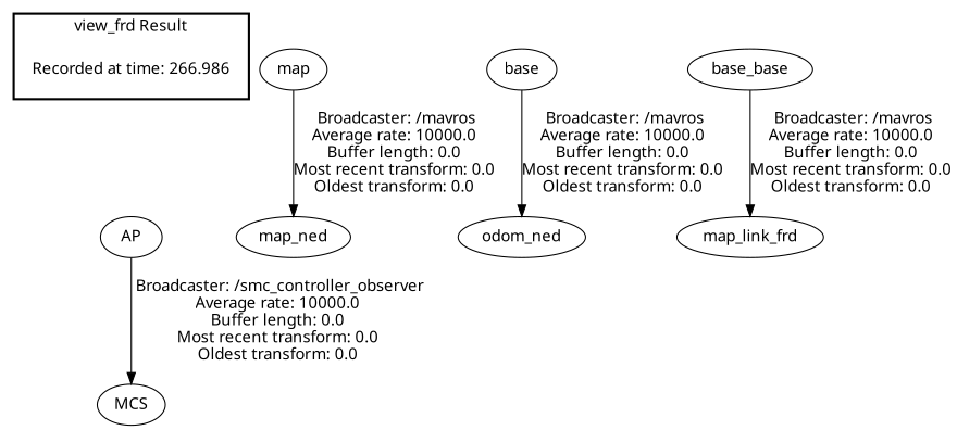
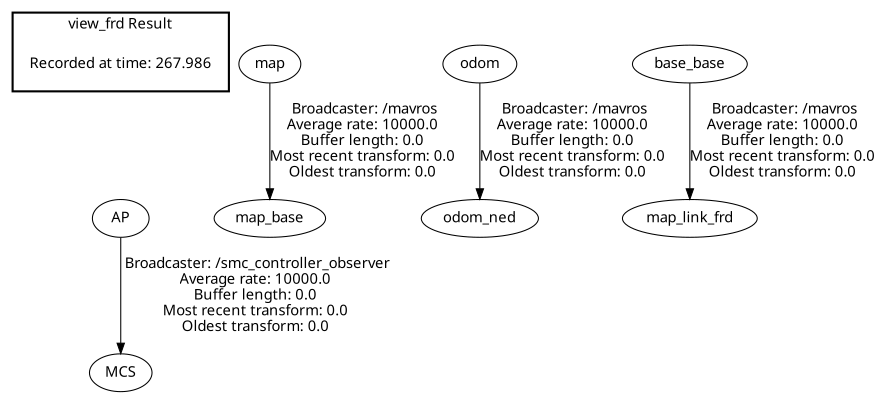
  digraph {
    fontname="Noto Sans"
    node [fontname="Noto Sans"]
    edge [fontname="Noto Sans"]
-   "Recorded at time: 266.986" [shape=plaintext]
+   "Recorded at time: 266.986" [shape=plaintext label="Recorded at time: 267.986"]
    AP
    map
-   map_ned
-   odom [label=base]
+   map_ned [label=map_base]
+   odom
    odom_ned
    n7 [label=base_base]
    n8 [label=map_link_frd]
    MCS
    subgraph cluster_1 {
      color=black
      label="view_frd Result"
      style=bold
      "Recorded at time: 266.986"
    }
    "Recorded at time: 266.986" -> AP [style=invis]
    AP -> MCS [label=" Broadcaster: /smc_controller_observer\nAverage rate: 10000.0\nBuffer length: 0.0\nMost recent transform: 0.0\nOldest transform: 0.0\n"]
    map -> map_ned [label=" Broadcaster: /mavros\nAverage rate: 10000.0\nBuffer length: 0.0\nMost recent transform: 0.0\nOldest transform: 0.0\n"]
    odom -> odom_ned [label=" Broadcaster: /mavros\nAverage rate: 10000.0\nBuffer length: 0.0\nMost recent transform: 0.0\nOldest transform: 0.0\n"]
    n7 -> n8 [label=" Broadcaster: /mavros\nAverage rate: 10000.0\nBuffer length: 0.0\nMost recent transform: 0.0\nOldest transform: 0.0\n"]
  }
